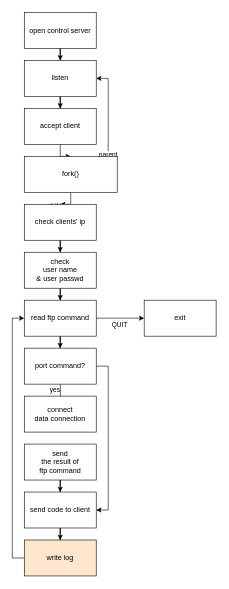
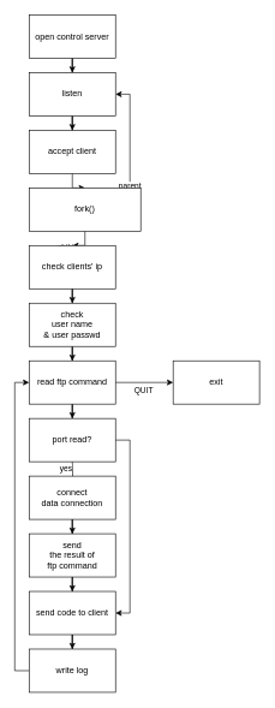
  <mxCell id="0" />
  <mxCell id="1" parent="0" />
  <mxCell id="2" value="" style="edgeStyle=orthogonalEdgeStyle;rounded=0;orthogonalLoop=1;jettySize=auto;html=1;" parent="1" source="3" target="12" edge="1"><mxGeometry relative="1" as="geometry" /></mxCell>
  <mxCell id="3" value="open control server" style="rounded=0;whiteSpace=wrap;html=1;" parent="1" vertex="1"><mxGeometry x="40" y="20" width="120" height="60" as="geometry" /></mxCell>
  <mxCell id="4" value="" style="edgeStyle=orthogonalEdgeStyle;rounded=0;orthogonalLoop=1;jettySize=auto;html=1;" parent="1" source="5" target="10" edge="1"><mxGeometry relative="1" as="geometry" /></mxCell>
  <mxCell id="5" value="accept client" style="whiteSpace=wrap;html=1;" parent="1" vertex="1"><mxGeometry x="40" y="180" width="120" height="60" as="geometry" /></mxCell>
  <mxCell id="6" style="edgeStyle=orthogonalEdgeStyle;rounded=0;orthogonalLoop=1;jettySize=auto;html=1;entryX=1;entryY=0.5;entryDx=0;entryDy=0;" parent="1" source="10" target="12" edge="1"><mxGeometry relative="1" as="geometry"><Array as="points"><mxPoint x="180" y="290" /><mxPoint x="180" y="130" /></Array></mxGeometry></mxCell>
  <mxCell id="7" value="parent" style="edgeLabel;html=1;align=center;verticalAlign=middle;resizable=0;points=[];" parent="6" vertex="1" connectable="0"><mxGeometry x="-0.82" y="1" relative="1" as="geometry"><mxPoint y="11" as="offset" /></mxGeometry></mxCell>
  <mxCell id="8" value="" style="edgeStyle=orthogonalEdgeStyle;rounded=0;orthogonalLoop=1;jettySize=auto;html=1;" parent="1" source="10" target="14" edge="1"><mxGeometry relative="1" as="geometry" /></mxCell>
  <mxCell id="9" value="child" style="edgeLabel;html=1;align=center;verticalAlign=middle;resizable=0;points=[];" vertex="1" connectable="0" parent="8"><mxGeometry x="0.533" y="-2" relative="1" as="geometry"><mxPoint x="-18" y="4" as="offset" /></mxGeometry></mxCell>
  <mxCell id="10" value="fork()" style="whiteSpace=wrap;html=1;" parent="1" vertex="1"><mxGeometry x="40" y="260" width="155" height="60" as="geometry" /></mxCell>
  <mxCell id="11" style="edgeStyle=orthogonalEdgeStyle;rounded=0;orthogonalLoop=1;jettySize=auto;html=1;entryX=0.5;entryY=0;entryDx=0;entryDy=0;" parent="1" source="12" target="5" edge="1"><mxGeometry relative="1" as="geometry" /></mxCell>
  <mxCell id="12" value="listen" style="whiteSpace=wrap;html=1;" parent="1" vertex="1"><mxGeometry x="40" y="100" width="120" height="60" as="geometry" /></mxCell>
  <mxCell id="13" value="" style="edgeStyle=orthogonalEdgeStyle;rounded=0;orthogonalLoop=1;jettySize=auto;html=1;" parent="1" source="14" target="16" edge="1"><mxGeometry relative="1" as="geometry" /></mxCell>
  <mxCell id="14" value="check clients' ip" style="whiteSpace=wrap;html=1;" parent="1" vertex="1"><mxGeometry x="40" y="340" width="120" height="60" as="geometry" /></mxCell>
  <mxCell id="15" value="" style="edgeStyle=orthogonalEdgeStyle;rounded=0;orthogonalLoop=1;jettySize=auto;html=1;" parent="1" source="16" target="20" edge="1"><mxGeometry relative="1" as="geometry" /></mxCell>
  <mxCell id="16" value="check&lt;div&gt;user name&lt;/div&gt;&lt;div&gt;&amp;amp; user passwd&lt;/div&gt;" style="whiteSpace=wrap;html=1;" parent="1" vertex="1"><mxGeometry x="40" y="420" width="120" height="60" as="geometry" /></mxCell>
  <mxCell id="17" value="" style="edgeStyle=orthogonalEdgeStyle;rounded=0;orthogonalLoop=1;jettySize=auto;html=1;" parent="1" source="20" target="24" edge="1"><mxGeometry relative="1" as="geometry" /></mxCell>
  <mxCell id="18" style="edgeStyle=orthogonalEdgeStyle;rounded=0;orthogonalLoop=1;jettySize=auto;html=1;entryX=0;entryY=0.5;entryDx=0;entryDy=0;" edge="1" parent="1" source="20" target="33"><mxGeometry relative="1" as="geometry" /></mxCell>
  <mxCell id="19" value="QUIT" style="edgeLabel;html=1;align=center;verticalAlign=middle;resizable=0;points=[];" vertex="1" connectable="0" parent="18"><mxGeometry x="-0.05" y="-2" relative="1" as="geometry"><mxPoint y="8" as="offset" /></mxGeometry></mxCell>
  <mxCell id="20" value="read ftp command" style="whiteSpace=wrap;html=1;" parent="1" vertex="1"><mxGeometry x="40" y="500" width="120" height="60" as="geometry" /></mxCell>
  <mxCell id="21" value="" style="edgeStyle=orthogonalEdgeStyle;rounded=0;orthogonalLoop=1;jettySize=auto;html=1;" parent="1" target="26" edge="1"><mxGeometry relative="1" as="geometry"><mxPoint x="100" y="640" as="sourcePoint" /></mxGeometry></mxCell>
  <mxCell id="22" value="yes" style="edgeLabel;html=1;align=center;verticalAlign=middle;resizable=0;points=[];" parent="21" vertex="1" connectable="0"><mxGeometry x="-0.778" relative="1" as="geometry"><mxPoint x="-10" y="8" as="offset" /></mxGeometry></mxCell>
  <mxCell id="23" style="edgeStyle=orthogonalEdgeStyle;rounded=0;orthogonalLoop=1;jettySize=auto;html=1;entryX=1;entryY=0.5;entryDx=0;entryDy=0;" parent="1" source="24" target="30" edge="1"><mxGeometry relative="1" as="geometry"><Array as="points"><mxPoint x="180" y="610" /><mxPoint x="180" y="850" /></Array></mxGeometry></mxCell>
- <mxCell id="24" value="port command?" style="whiteSpace=wrap;html=1;" parent="1" vertex="1"><mxGeometry x="40" y="580" width="120" height="60" as="geometry" /></mxCell>
+ <mxCell id="24" value="port read?" style="whiteSpace=wrap;html=1;" parent="1" vertex="1"><mxGeometry x="40" y="580" width="120" height="60" as="geometry" /></mxCell>
+ <mxCell id="25" value="" style="edgeStyle=orthogonalEdgeStyle;rounded=0;orthogonalLoop=1;jettySize=auto;html=1;" parent="1" source="26" target="28" edge="1"><mxGeometry relative="1" as="geometry" /></mxCell>
  <mxCell id="26" value="connect&lt;div&gt;data connection&lt;/div&gt;" style="whiteSpace=wrap;html=1;" parent="1" vertex="1"><mxGeometry x="40" y="660" width="120" height="60" as="geometry" /></mxCell>
  <mxCell id="27" value="" style="edgeStyle=orthogonalEdgeStyle;rounded=0;orthogonalLoop=1;jettySize=auto;html=1;" parent="1" source="28" target="30" edge="1"><mxGeometry relative="1" as="geometry" /></mxCell>
  <mxCell id="28" value="send&lt;div&gt;the result of&lt;div&gt;ftp command&lt;/div&gt;&lt;/div&gt;" style="whiteSpace=wrap;html=1;" parent="1" vertex="1"><mxGeometry x="40" y="740" width="120" height="60" as="geometry" /></mxCell>
  <mxCell id="29" value="" style="edgeStyle=orthogonalEdgeStyle;rounded=0;orthogonalLoop=1;jettySize=auto;html=1;" parent="1" source="30" target="32" edge="1"><mxGeometry relative="1" as="geometry" /></mxCell>
  <mxCell id="30" value="send code to client" style="whiteSpace=wrap;html=1;" parent="1" vertex="1"><mxGeometry x="40" y="820" width="120" height="60" as="geometry" /></mxCell>
  <mxCell id="31" style="edgeStyle=orthogonalEdgeStyle;rounded=0;orthogonalLoop=1;jettySize=auto;html=1;entryX=0;entryY=0.5;entryDx=0;entryDy=0;" parent="1" source="32" target="20" edge="1"><mxGeometry relative="1" as="geometry"><Array as="points"><mxPoint x="20" y="930" /><mxPoint x="20" y="530" /></Array><mxPoint x="200" y="490" as="targetPoint" /></mxGeometry></mxCell>
- <mxCell id="32" value="write log" style="whiteSpace=wrap;html=1;fillColor=#ffe6cc;" parent="1" vertex="1"><mxGeometry x="40" y="900" width="120" height="60" as="geometry" /></mxCell>
+ <mxCell id="32" value="write log" style="whiteSpace=wrap;html=1;" parent="1" vertex="1"><mxGeometry x="40" y="900" width="120" height="60" as="geometry" /></mxCell>
  <mxCell id="33" value="exit" style="whiteSpace=wrap;html=1;" vertex="1" parent="1"><mxGeometry x="240" y="500" width="120" height="60" as="geometry" /></mxCell>
